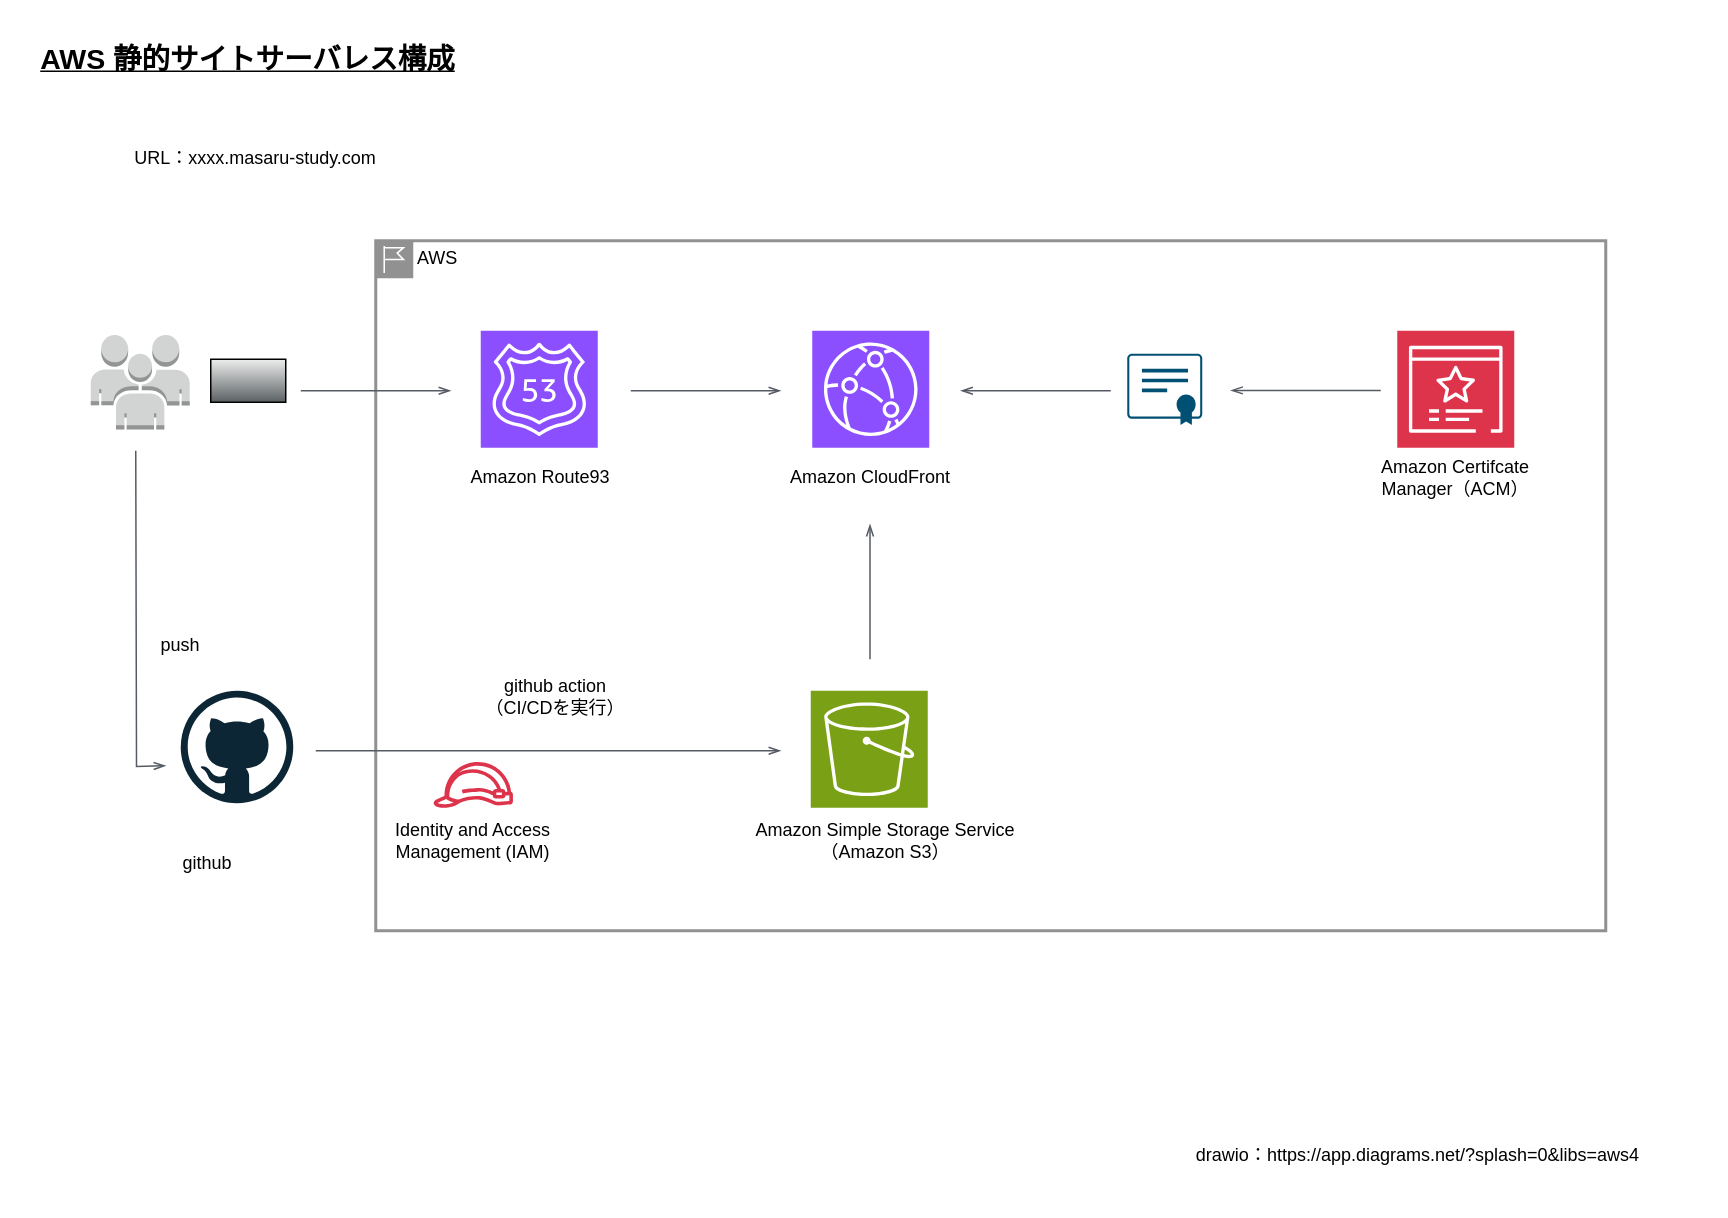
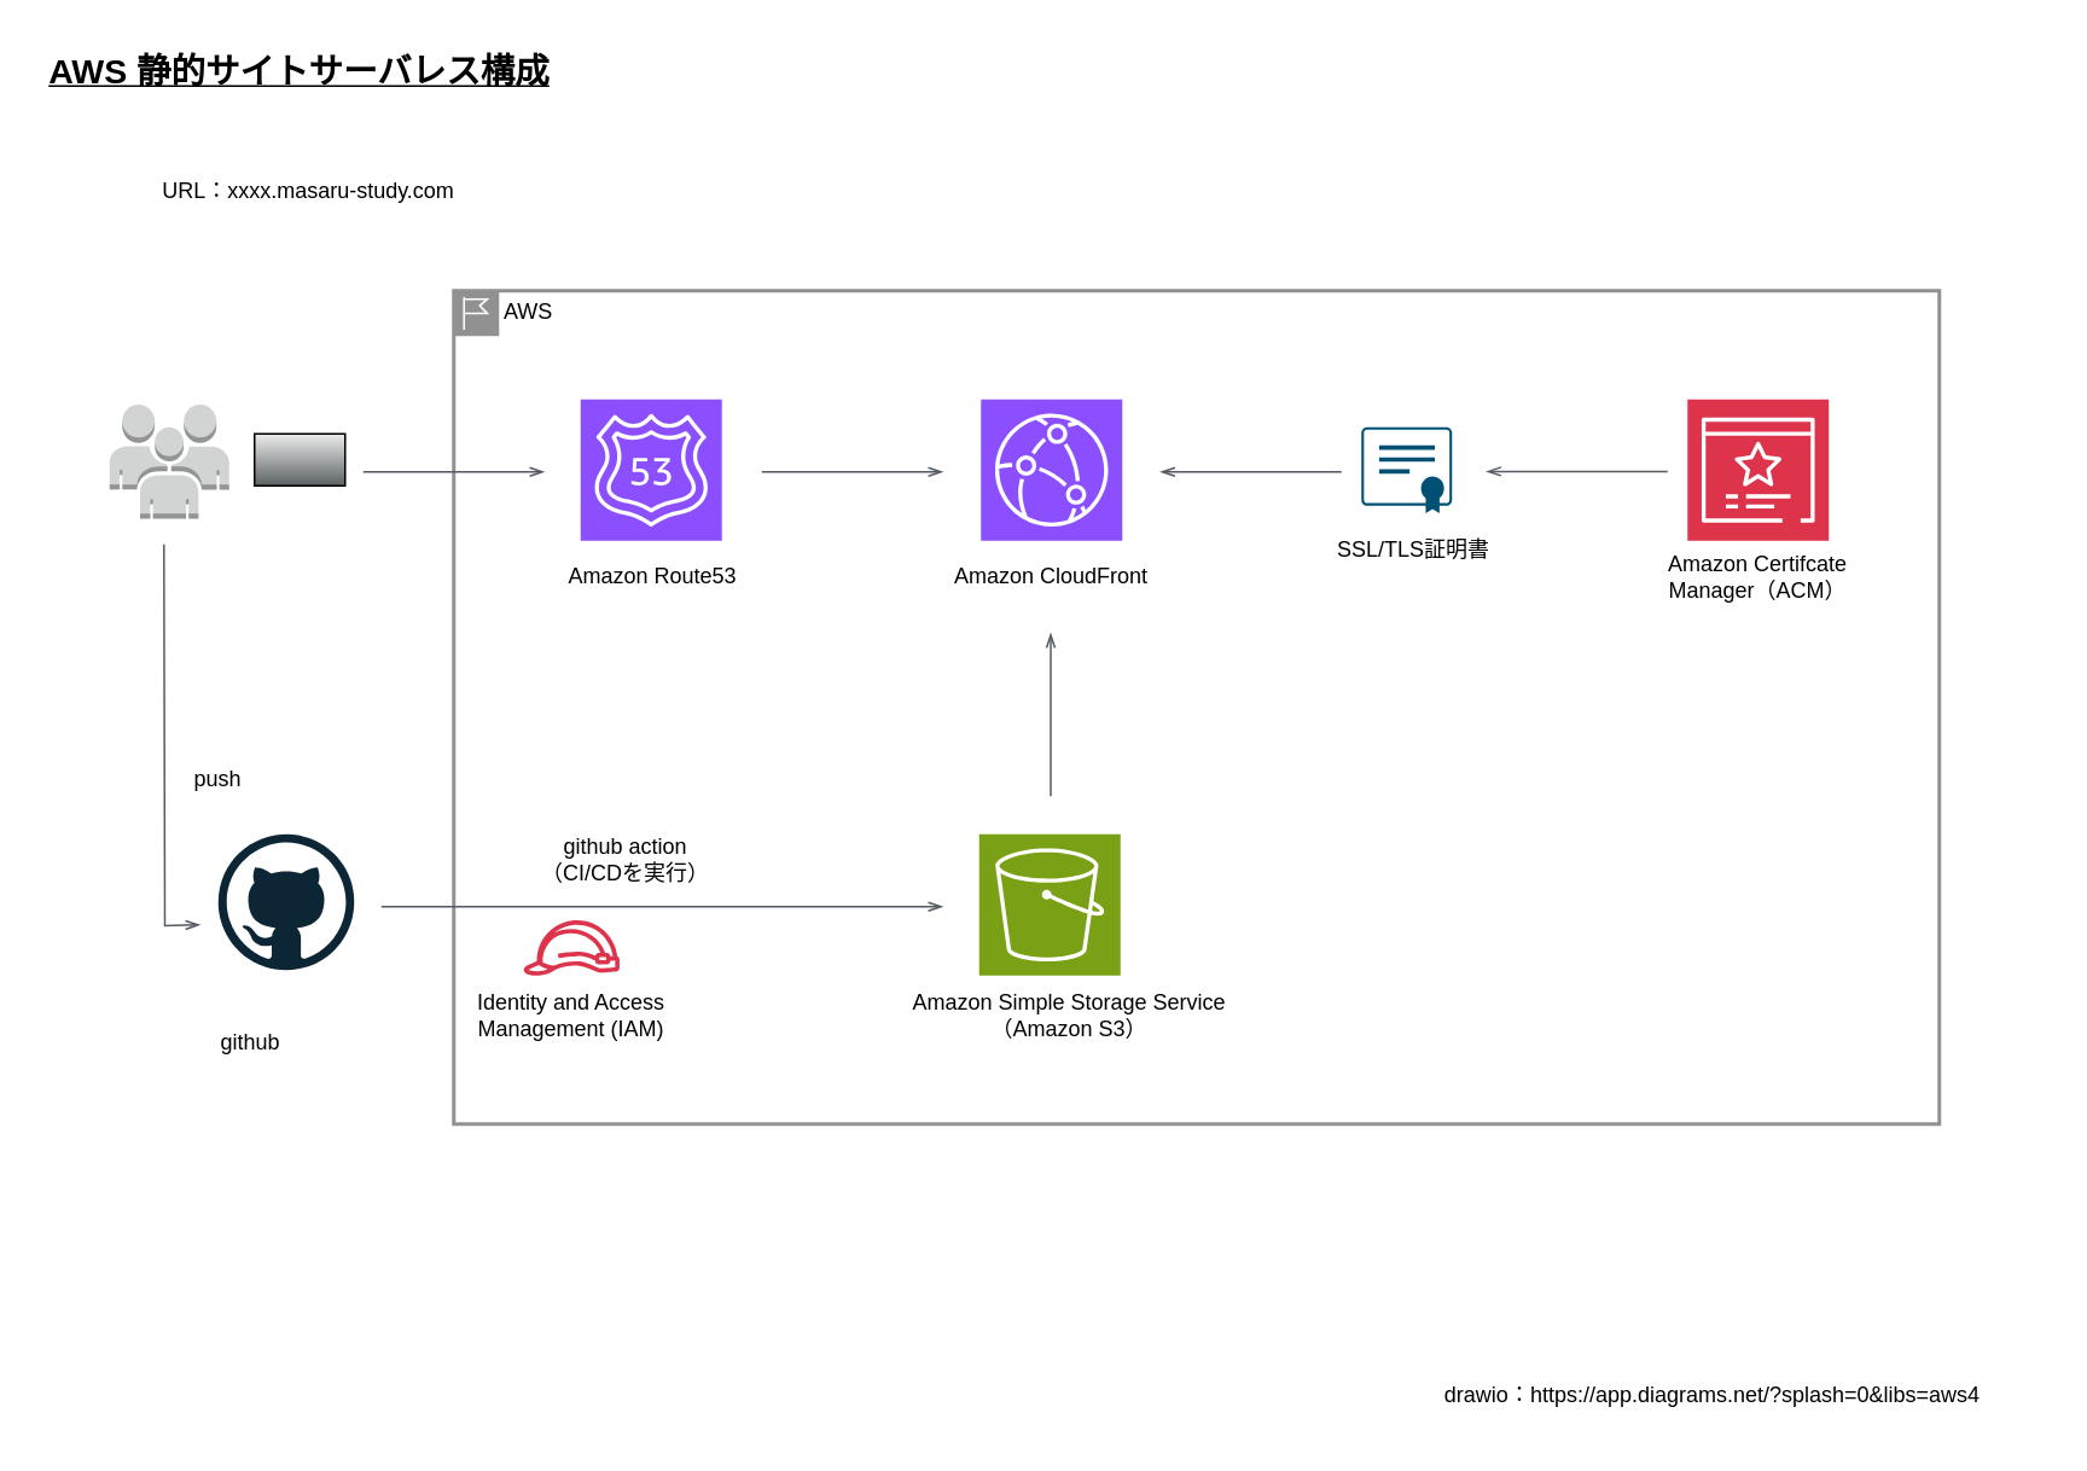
  <mxCell id="0" />
  <mxCell id="1" parent="0" />
  <mxCell id="2" value="AWS" style="shape=mxgraph.ibm.box;prType=region;fontStyle=0;verticalAlign=top;align=left;spacingLeft=32;spacingTop=4;fillColor=none;rounded=0;whiteSpace=wrap;html=1;strokeColor=#919191;strokeWidth=2;dashed=0;container=0;spacing=-4;collapsible=0;expand=0;recursiveResize=0;" vertex="1" parent="1"><mxGeometry x="250" y="160" width="820" height="460" as="geometry" /></mxCell>
  <mxCell id="3" value="" style="shape=mxgraph.networks2.icon;aspect=fixed;fillColor=#EDEDED;strokeColor=#000000;gradientColor=#5B6163;network2IconShadow=1;network2bgFillColor=none;network2Icon=mxgraph.networks2.laptop;network2IconW=1;network2IconH=0.573;" vertex="1" parent="1"><mxGeometry x="140" y="239" width="50" height="28.67" as="geometry" /></mxCell>
  <mxCell id="4" value="" style="dashed=0;outlineConnect=0;html=1;align=center;labelPosition=center;verticalLabelPosition=bottom;verticalAlign=top;shape=mxgraph.weblogos.github" vertex="1" parent="1"><mxGeometry x="120" y="460" width="75" height="75" as="geometry" /></mxCell>
  <mxCell id="5" value="" style="outlineConnect=0;dashed=0;verticalLabelPosition=bottom;verticalAlign=top;align=center;html=1;shape=mxgraph.aws3.users;fillColor=#D2D3D3;gradientColor=none;" vertex="1" parent="1"><mxGeometry x="60" y="222.84" width="66" height="63" as="geometry" /></mxCell>
  <mxCell id="6" value="" style="edgeStyle=orthogonalEdgeStyle;html=1;endArrow=none;elbow=vertical;startArrow=openThin;startFill=0;strokeColor=#545B64;rounded=0;" edge="1" parent="1"><mxGeometry width="100" relative="1" as="geometry"><mxPoint x="110" y="510" as="sourcePoint" /><mxPoint x="90" y="300" as="targetPoint" /></mxGeometry></mxCell>
  <mxCell id="7" value="" style="group" vertex="1" connectable="0" parent="1"><mxGeometry x="910" y="220" width="120" height="118" as="geometry" /></mxCell>
  <mxCell id="8" value="" style="sketch=0;points=[[0,0,0],[0.25,0,0],[0.5,0,0],[0.75,0,0],[1,0,0],[0,1,0],[0.25,1,0],[0.5,1,0],[0.75,1,0],[1,1,0],[0,0.25,0],[0,0.5,0],[0,0.75,0],[1,0.25,0],[1,0.5,0],[1,0.75,0]];outlineConnect=0;fontColor=#232F3E;fillColor=#DD344C;strokeColor=#ffffff;dashed=0;verticalLabelPosition=bottom;verticalAlign=top;align=center;html=1;fontSize=12;fontStyle=0;aspect=fixed;shape=mxgraph.aws4.resourceIcon;resIcon=mxgraph.aws4.certificate_manager_3;" vertex="1" parent="7"><mxGeometry x="21" width="78" height="78" as="geometry" /></mxCell>
  <mxCell id="9" value="Amazon Certifcate Manager（ACM）" style="text;html=1;align=center;verticalAlign=middle;whiteSpace=wrap;rounded=0;" vertex="1" parent="7"><mxGeometry y="78" width="120" height="40" as="geometry" /></mxCell>
  <mxCell id="10" value="" style="edgeStyle=orthogonalEdgeStyle;html=1;endArrow=none;elbow=vertical;startArrow=openThin;startFill=0;strokeColor=#545B64;rounded=0;" edge="1" parent="7"><mxGeometry width="100" relative="1" as="geometry"><mxPoint x="-90" y="39.75" as="sourcePoint" /><mxPoint x="10" y="39.75" as="targetPoint" /></mxGeometry></mxCell>
  <mxCell id="11" value="" style="group" vertex="1" connectable="0" parent="1"><mxGeometry x="720" y="235.25" width="120" height="87.5" as="geometry" /></mxCell>
  <mxCell id="12" value="" style="points=[[0.015,0.015,0],[0.25,0,0],[0.5,0,0],[0.75,0,0],[0.985,0.015,0],[1,0.22,0],[1,0.44,0],[1,0.67,0],[0.985,0.89,0],[0,0.22,0],[0,0.44,0],[0,0.67,0],[0.015,0.89,0],[0.25,0.91,0],[0.5,0.91,0],[0.785,0.955,0]];verticalLabelPosition=bottom;sketch=0;html=1;verticalAlign=top;aspect=fixed;align=center;pointerEvents=1;shape=mxgraph.cisco19.x509_certificate;fillColor=#005073;strokeColor=none;" vertex="1" parent="11"><mxGeometry x="31" width="50" height="47.5" as="geometry" /></mxCell>
+ <mxCell id="13" value="SSL/TLS証明書" style="text;html=1;align=center;verticalAlign=middle;whiteSpace=wrap;rounded=0;" vertex="1" parent="11"><mxGeometry y="47.5" width="120" height="40" as="geometry" /></mxCell>
  <mxCell id="14" value="" style="group" vertex="1" connectable="0" parent="1"><mxGeometry x="520" y="220" width="120" height="118" as="geometry" /></mxCell>
  <mxCell id="15" value="" style="sketch=0;points=[[0,0,0],[0.25,0,0],[0.5,0,0],[0.75,0,0],[1,0,0],[0,1,0],[0.25,1,0],[0.5,1,0],[0.75,1,0],[1,1,0],[0,0.25,0],[0,0.5,0],[0,0.75,0],[1,0.25,0],[1,0.5,0],[1,0.75,0]];outlineConnect=0;fontColor=#232F3E;fillColor=#8C4FFF;strokeColor=#ffffff;dashed=0;verticalLabelPosition=bottom;verticalAlign=top;align=center;html=1;fontSize=12;fontStyle=0;aspect=fixed;shape=mxgraph.aws4.resourceIcon;resIcon=mxgraph.aws4.cloudfront;" vertex="1" parent="14"><mxGeometry x="21" width="78" height="78" as="geometry" /></mxCell>
  <mxCell id="16" value="Amazon CloudFront" style="text;html=1;align=center;verticalAlign=middle;whiteSpace=wrap;rounded=0;" vertex="1" parent="14"><mxGeometry y="78" width="120" height="40" as="geometry" /></mxCell>
  <mxCell id="17" value="" style="group" vertex="1" connectable="0" parent="1"><mxGeometry x="300" y="220" width="120" height="118.0" as="geometry" /></mxCell>
  <mxCell id="18" value="" style="sketch=0;points=[[0,0,0],[0.25,0,0],[0.5,0,0],[0.75,0,0],[1,0,0],[0,1,0],[0.25,1,0],[0.5,1,0],[0.75,1,0],[1,1,0],[0,0.25,0],[0,0.5,0],[0,0.75,0],[1,0.25,0],[1,0.5,0],[1,0.75,0]];outlineConnect=0;fontColor=#232F3E;fillColor=#8C4FFF;strokeColor=#ffffff;dashed=0;verticalLabelPosition=bottom;verticalAlign=top;align=center;html=1;fontSize=12;fontStyle=0;aspect=fixed;shape=mxgraph.aws4.resourceIcon;resIcon=mxgraph.aws4.route_53;" vertex="1" parent="17"><mxGeometry x="20" width="78" height="78" as="geometry" /></mxCell>
- <mxCell id="19" value="Amazon Route93" style="text;html=1;align=center;verticalAlign=middle;whiteSpace=wrap;rounded=0;" vertex="1" parent="17"><mxGeometry y="78.0" width="120" height="40" as="geometry" /></mxCell>
+ <mxCell id="19" value="Amazon Route53" style="text;html=1;align=center;verticalAlign=middle;whiteSpace=wrap;rounded=0;" vertex="1" parent="17"><mxGeometry y="78.0" width="120" height="40" as="geometry" /></mxCell>
  <mxCell id="20" value="" style="group" vertex="1" connectable="0" parent="1"><mxGeometry x="490" y="460" width="200" height="120" as="geometry" /></mxCell>
  <mxCell id="21" value="" style="sketch=0;points=[[0,0,0],[0.25,0,0],[0.5,0,0],[0.75,0,0],[1,0,0],[0,1,0],[0.25,1,0],[0.5,1,0],[0.75,1,0],[1,1,0],[0,0.25,0],[0,0.5,0],[0,0.75,0],[1,0.25,0],[1,0.5,0],[1,0.75,0]];outlineConnect=0;fontColor=#232F3E;fillColor=#7AA116;strokeColor=#ffffff;dashed=0;verticalLabelPosition=bottom;verticalAlign=top;align=center;html=1;fontSize=12;fontStyle=0;aspect=fixed;shape=mxgraph.aws4.resourceIcon;resIcon=mxgraph.aws4.s3;" vertex="1" parent="20"><mxGeometry x="50" width="78" height="78" as="geometry" /></mxCell>
  <mxCell id="22" value="Amazon Simple Storage Service（Amazon S3）" style="text;html=1;align=center;verticalAlign=middle;whiteSpace=wrap;rounded=0;" vertex="1" parent="20"><mxGeometry y="80" width="200" height="40" as="geometry" /></mxCell>
  <mxCell id="23" value="" style="edgeStyle=orthogonalEdgeStyle;html=1;endArrow=openThin;elbow=vertical;startArrow=none;endFill=0;strokeColor=#545B64;rounded=0;" edge="1" parent="1"><mxGeometry width="100" relative="1" as="geometry"><mxPoint x="200" y="260" as="sourcePoint" /><mxPoint x="300" y="260" as="targetPoint" /></mxGeometry></mxCell>
  <mxCell id="24" value="" style="edgeStyle=orthogonalEdgeStyle;html=1;endArrow=openThin;elbow=vertical;startArrow=none;endFill=0;strokeColor=#545B64;rounded=0;" edge="1" parent="1"><mxGeometry width="100" relative="1" as="geometry"><mxPoint x="420" y="260" as="sourcePoint" /><mxPoint x="520" y="260" as="targetPoint" /></mxGeometry></mxCell>
  <mxCell id="25" value="" style="edgeStyle=orthogonalEdgeStyle;html=1;endArrow=none;elbow=vertical;startArrow=openThin;startFill=0;strokeColor=#545B64;rounded=0;" edge="1" parent="1"><mxGeometry width="100" relative="1" as="geometry"><mxPoint x="640" y="260" as="sourcePoint" /><mxPoint x="740" y="260" as="targetPoint" /></mxGeometry></mxCell>
  <mxCell id="26" value="" style="edgeStyle=orthogonalEdgeStyle;html=1;endArrow=none;elbow=vertical;startArrow=openThin;startFill=0;strokeColor=#545B64;rounded=0;" edge="1" parent="1"><mxGeometry width="100" relative="1" as="geometry"><mxPoint x="579.5" y="349" as="sourcePoint" /><mxPoint x="579.5" y="439" as="targetPoint" /></mxGeometry></mxCell>
  <mxCell id="27" value="" style="edgeStyle=orthogonalEdgeStyle;html=1;endArrow=openThin;elbow=vertical;startArrow=none;endFill=0;strokeColor=#545B64;rounded=0;" edge="1" parent="1"><mxGeometry width="100" relative="1" as="geometry"><mxPoint x="210" y="500" as="sourcePoint" /><mxPoint x="520" y="500" as="targetPoint" /></mxGeometry></mxCell>
  <mxCell id="28" value="github" style="text;html=1;align=center;verticalAlign=middle;whiteSpace=wrap;rounded=0;" vertex="1" parent="1"><mxGeometry x="102.5" y="555" width="70" height="40" as="geometry" /></mxCell>
- <mxCell id="29" value="github action&lt;div&gt;（CI/CDを実行）&lt;/div&gt;" style="text;html=1;align=center;verticalAlign=middle;whiteSpace=wrap;rounded=0;" vertex="1" parent="1"><mxGeometry x="285" y="444" width="170" height="40" as="geometry" /></mxCell>
+ <mxCell id="29" value="github action&lt;div&gt;（CI/CDを実行）&lt;/div&gt;" style="text;html=1;align=center;verticalAlign=middle;whiteSpace=wrap;rounded=0;" vertex="1" parent="1"><mxGeometry x="260" y="454" width="170" height="40" as="geometry" /></mxCell>
  <mxCell id="30" value="" style="group" vertex="1" connectable="0" parent="1"><mxGeometry x="230" y="496" width="170" height="84" as="geometry" /></mxCell>
  <mxCell id="31" value="Identity and Access Management (IAM)" style="text;html=1;align=center;verticalAlign=middle;whiteSpace=wrap;rounded=0;" vertex="1" parent="30"><mxGeometry y="44" width="170" height="40" as="geometry" /></mxCell>
  <mxCell id="32" value="" style="sketch=0;outlineConnect=0;fontColor=#232F3E;gradientColor=none;fillColor=#DD344C;strokeColor=none;dashed=0;verticalLabelPosition=bottom;verticalAlign=top;align=center;html=1;fontSize=12;fontStyle=0;aspect=fixed;pointerEvents=1;shape=mxgraph.aws4.role;" vertex="1" parent="30"><mxGeometry x="58" y="11.54" width="54" height="30.46" as="geometry" /></mxCell>
  <mxCell id="33" value="push" style="text;html=1;align=center;verticalAlign=middle;whiteSpace=wrap;rounded=0;" vertex="1" parent="1"><mxGeometry x="90" y="410" width="60" height="40" as="geometry" /></mxCell>
  <mxCell id="34" value="&lt;font style=&quot;font-size: 19px;&quot;&gt;&lt;u&gt;&lt;b&gt;AWS 静的サイトサーバレス構成&lt;/b&gt;&lt;/u&gt;&lt;/font&gt;" style="text;html=1;align=center;verticalAlign=middle;whiteSpace=wrap;rounded=0;" vertex="1" parent="1"><mxGeometry x="20" y="20" width="290" height="40" as="geometry" /></mxCell>
  <mxCell id="35" value="URL：xxxx.masaru-study.com" style="text;html=1;align=center;verticalAlign=middle;whiteSpace=wrap;rounded=0;" vertex="1" parent="1"><mxGeometry x="35" y="85" width="270" height="40" as="geometry" /></mxCell>
  <mxCell id="36" value="drawio：&lt;span style=&quot;background-color: transparent; color: light-dark(rgb(0, 0, 0), rgb(255, 255, 255));&quot;&gt;https://app.diagrams.net/?splash=0&amp;amp;libs=aws4&lt;/span&gt;" style="text;html=1;align=center;verticalAlign=middle;whiteSpace=wrap;rounded=0;" vertex="1" parent="1"><mxGeometry x="760" y="750" width="370" height="40" as="geometry" /></mxCell>
